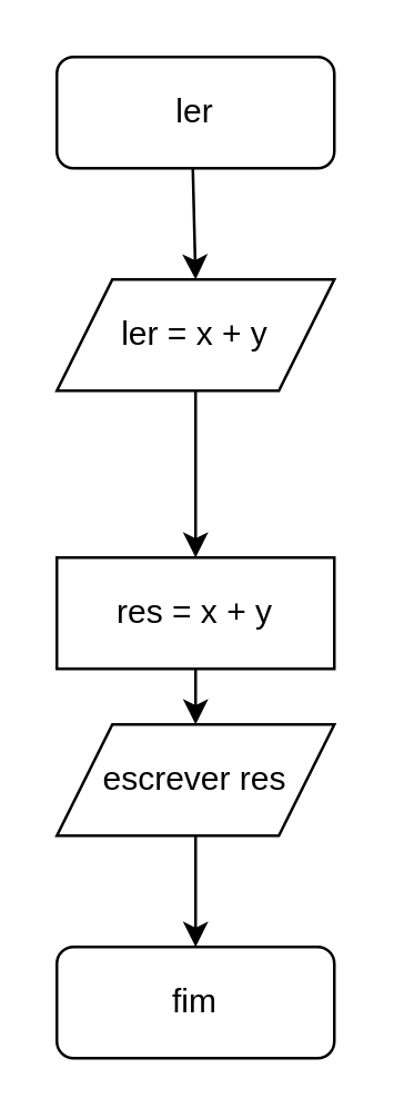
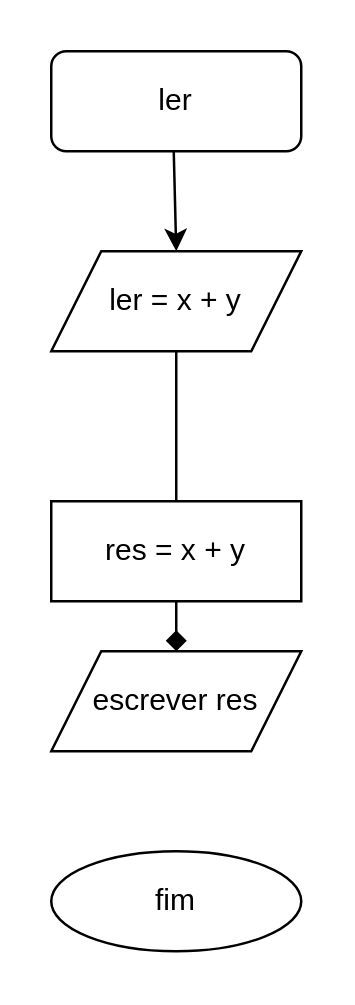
  <mxCell id="0" />
  <mxCell id="1" parent="0" />
  <mxCell id="2" value="ler" style="rounded=1;whiteSpace=wrap;html=1;" vertex="1" parent="1"><mxGeometry x="20" y="20" width="100" height="40" as="geometry" /></mxCell>
  <mxCell id="3" value="" style="endArrow=classic;html=1;rounded=0;" edge="1" parent="1" source="5"><mxGeometry width="50" height="50" relative="1" as="geometry"><mxPoint x="69" y="60" as="sourcePoint" /><mxPoint x="69" y="110" as="targetPoint" /></mxGeometry></mxCell>
  <mxCell id="4" value="" style="endArrow=classic;html=1;rounded=0;entryX=0.5;entryY=0;entryDx=0;entryDy=0;" edge="1" parent="1" target="5"><mxGeometry width="50" height="50" relative="1" as="geometry"><mxPoint x="69" y="60" as="sourcePoint" /><mxPoint x="69" y="110" as="targetPoint" /></mxGeometry></mxCell>
  <mxCell id="5" value="ler = x + y" style="shape=parallelogram;perimeter=parallelogramPerimeter;whiteSpace=wrap;html=1;fixedSize=1;" vertex="1" parent="1"><mxGeometry x="20" y="100" width="100" height="40" as="geometry" /></mxCell>
- <mxCell id="6" value="" style="endArrow=classic;html=1;rounded=0;exitX=0.5;exitY=1;exitDx=0;exitDy=0;entryX=0.5;entryY=0;entryDx=0;entryDy=0;" edge="1" parent="1" source="5" target="7"><mxGeometry width="50" height="50" relative="1" as="geometry"><mxPoint x="40" y="220" as="sourcePoint" /><mxPoint x="70" y="200" as="targetPoint" /></mxGeometry></mxCell>
+ <mxCell id="6" value="" style="endArrow=none;html=1;rounded=0;exitX=0.5;exitY=1;exitDx=0;exitDy=0;entryX=0.5;entryY=0;entryDx=0;entryDy=0;" edge="1" parent="1" source="5" target="7"><mxGeometry width="50" height="50" relative="1" as="geometry"><mxPoint x="40" y="220" as="sourcePoint" /><mxPoint x="70" y="200" as="targetPoint" /></mxGeometry></mxCell>
  <mxCell id="7" value="res = x + y" style="rounded=0;whiteSpace=wrap;html=1;" vertex="1" parent="1"><mxGeometry x="20" y="200" width="100" height="40" as="geometry" /></mxCell>
- <mxCell id="8" value="" style="endArrow=classic;html=1;rounded=0;exitX=0.5;exitY=1;exitDx=0;exitDy=0;entryX=0.5;entryY=0;entryDx=0;entryDy=0;entryPerimeter=0;" edge="1" parent="1" source="7" target="10"><mxGeometry width="50" height="50" relative="1" as="geometry"><mxPoint x="30" y="320" as="sourcePoint" /><mxPoint x="70" y="270" as="targetPoint" /></mxGeometry></mxCell>
- <mxCell id="9" value="" style="edgeStyle=orthogonalEdgeStyle;rounded=0;orthogonalLoop=1;jettySize=auto;html=1;entryX=0.5;entryY=0;entryDx=0;entryDy=0;" edge="1" parent="1" source="10" target="11"><mxGeometry relative="1" as="geometry"><mxPoint x="70" y="370" as="targetPoint" /></mxGeometry></mxCell>
+ <mxCell id="8" value="" style="endArrow=diamond;html=1;rounded=0;exitX=0.5;exitY=1;exitDx=0;exitDy=0;entryX=0.5;entryY=0;entryDx=0;entryDy=0;entryPerimeter=0;" edge="1" parent="1" source="7" target="10"><mxGeometry width="50" height="50" relative="1" as="geometry"><mxPoint x="30" y="320" as="sourcePoint" /><mxPoint x="70" y="270" as="targetPoint" /></mxGeometry></mxCell>
  <mxCell id="10" value="escrever res" style="shape=parallelogram;perimeter=parallelogramPerimeter;whiteSpace=wrap;html=1;fixedSize=1;" vertex="1" parent="1"><mxGeometry x="20" y="260" width="100" height="40" as="geometry" /></mxCell>
- <mxCell id="11" value="fim" style="rounded=1;whiteSpace=wrap;html=1;" vertex="1" parent="1"><mxGeometry x="20" y="340" width="100" height="40" as="geometry" /></mxCell>
+ <mxCell id="11" value="fim" style="ellipse;whiteSpace=wrap;html=1;" vertex="1" parent="1"><mxGeometry x="20" y="340" width="100" height="40" as="geometry" /></mxCell>
